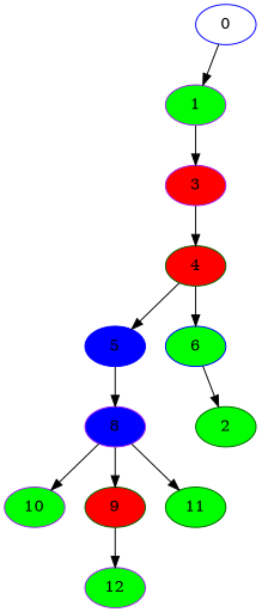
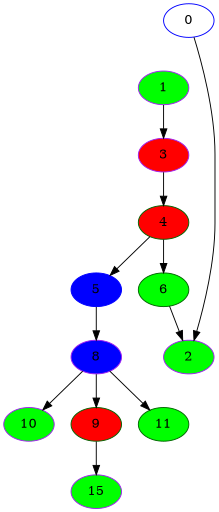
  digraph {
    rankdir=TB
    node [color=purple fillcolor=green style=filled]
    0 [color=blue fillcolor=white]
    1
    3 [fillcolor=red]
-   2 [color=darkgreen]
+   2
    4 [color=darkgreen fillcolor=red]
    5 [color=blue fillcolor=blue]
-   6 [color=blue]
+   6 [color=darkgreen]
    8 [fillcolor=blue]
    10
    9 [color=darkgreen fillcolor=red]
    11 [color=darkgreen]
-   12
-   0 -> 1
+   12 [label=15]
+   0 -> 2
    1 -> 3
    3 -> 4
    4 -> 5
    4 -> 6
    5 -> 8
    6 -> 2
    8 -> 10
    8 -> 9
    8 -> 11
    9 -> 12
  }
